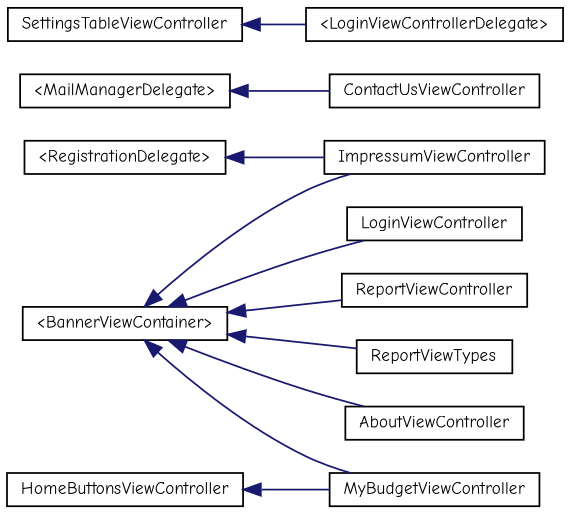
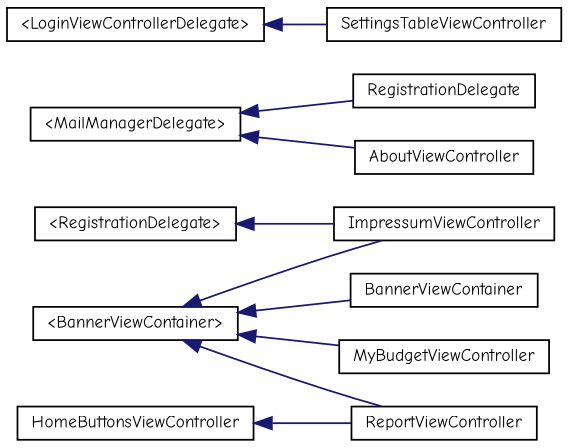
  digraph {
    fontname="Comic Neue"
    rankdir=LR
    node [color=black fillcolor=white fontname="Comic Neue" fontsize=10 shape=record style=filled]
    edge [color=midnightblue dir=back fontname="Comic Neue" fontsize=10 labelfontname=Helvetica labelfontsize=10 style=solid]
    n1 [height=0.2 label="\<BannerViewContainer\>" width=0.4]
    n2 [height=0.2 label=ImpressumViewController width=0.4]
-   n3 [height=0.2 label=LoginViewController width=0.4]
+   n3 [height=0.2 label=BannerViewContainer width=0.4]
    n4 [height=0.2 label=MyBudgetViewController width=0.4]
    n5 [height=0.2 label=ReportViewController width=0.4]
-   n6 [height=0.2 label=ReportViewTypes width=0.4]
-   n7 [height=0.2 label=ContactUsViewController width=0.4]
+   n7 [height=0.2 label=RegistrationDelegate width=0.4]
    n8 [height=0.2 label=HomeButtonsViewController width=0.4]
    n9 [height=0.2 label="\<LoginViewControllerDelegate\>" width=0.4]
    n10 [height=0.2 label=SettingsTableViewController width=0.4]
    n11 [height=0.2 label="\<MailManagerDelegate\>" width=0.4]
    n12 [height=0.2 label=AboutViewController width=0.4]
    n13 [height=0.2 label="\<RegistrationDelegate\>" width=0.4]
    n1 -> n2
    n1 -> n3
    n1 -> n4
    n1 -> n5
-   n1 -> n6
-   n8 -> n4
-   n10 -> n9
+   n8 -> n5
+   n9 -> n10
    n11 -> n7
-   n1 -> n12
+   n11 -> n12
    n13 -> n2
  }
